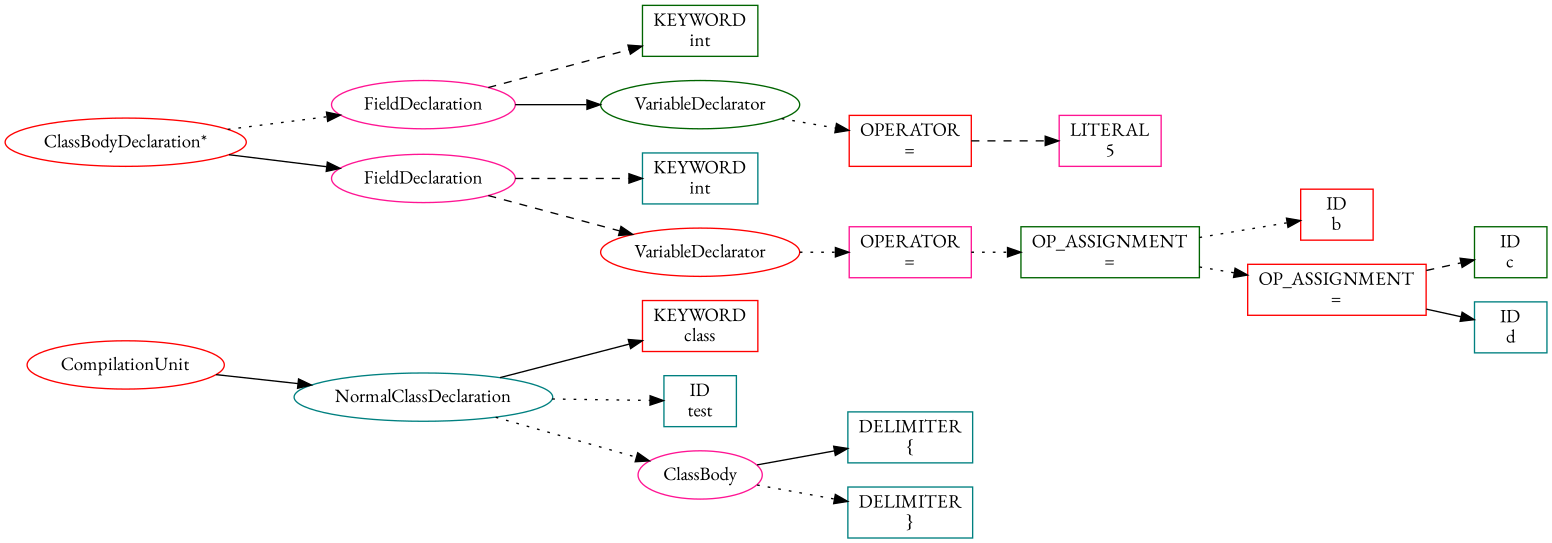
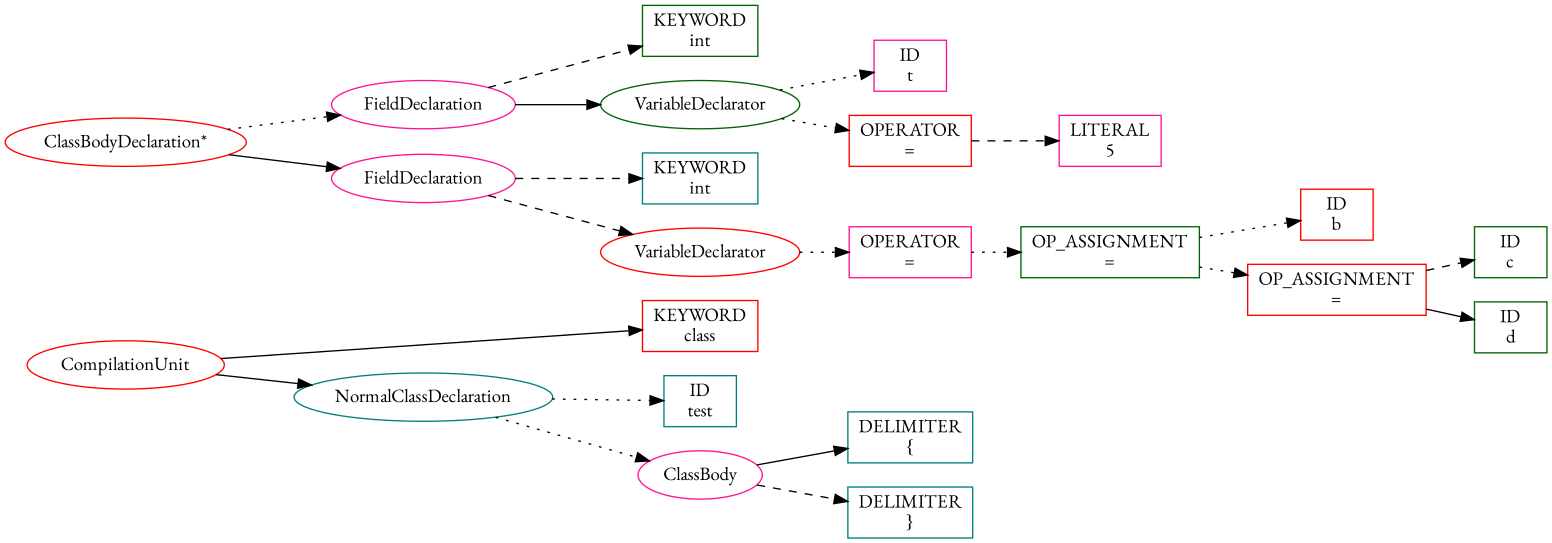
  digraph {
    fontname="EB Garamond"
    rankdir=LR
    node [color=red fontname="EB Garamond" shape=rectangle]
    edge [fontname="EB Garamond" style=dotted]
    n1 [label=CompilationUnit shape=""]
    n2 [color=teal label=NormalClassDeclaration shape=""]
    n3 [label="KEYWORD\nclass"]
    n4 [color=teal label="ID\ntest"]
    n5 [color=deeppink label=ClassBody shape=""]
    n6 [color=teal label="DELIMITER\n{"]
    n7 [color=teal label="DELIMITER\n}"]
    n8 [label="ClassBodyDeclaration*" shape=""]
    n9 [color=deeppink label=FieldDeclaration shape=""]
    n10 [color=deeppink label=FieldDeclaration shape=""]
    n11 [color=darkgreen label="KEYWORD\nint"]
    n12 [color=darkgreen label=VariableDeclarator shape=""]
    n13 [color=teal label="KEYWORD\nint"]
    n14 [label=VariableDeclarator shape=""]
+   n15 [color=deeppink label="ID\nt"]
    n16 [label="OPERATOR\n="]
    n17 [color=deeppink label="LITERAL\n5"]
    n18 [color=deeppink label="OPERATOR\n="]
    n19 [color=darkgreen label="OP_ASSIGNMENT\n="]
    n20 [label="ID\nb"]
    n21 [label="OP_ASSIGNMENT\n="]
    n22 [color=darkgreen label="ID\nc"]
-   n23 [color=teal label="ID\nd"]
+   n23 [color=darkgreen label="ID\nd"]
    n1 -> n2 [style=solid]
-   n2 -> n3 [style=solid]
+   n1 -> n3 [style=solid]
    n2 -> n4
    n2 -> n5
    n5 -> n6 [style=solid]
-   n5 -> n7
+   n5 -> n7 [style=dashed]
    n8 -> n9
    n8 -> n10 [style=solid]
    n9 -> n11 [style=dashed]
    n9 -> n12 [style=solid]
    n10 -> n13 [style=dashed]
    n10 -> n14 [style=dashed]
+   n12 -> n15
    n12 -> n16
    n14 -> n18
    n16 -> n17 [style=dashed]
    n18 -> n19
    n19 -> n20
    n19 -> n21
    n21 -> n22 [style=dashed]
    n21 -> n23 [style=solid]
  }
